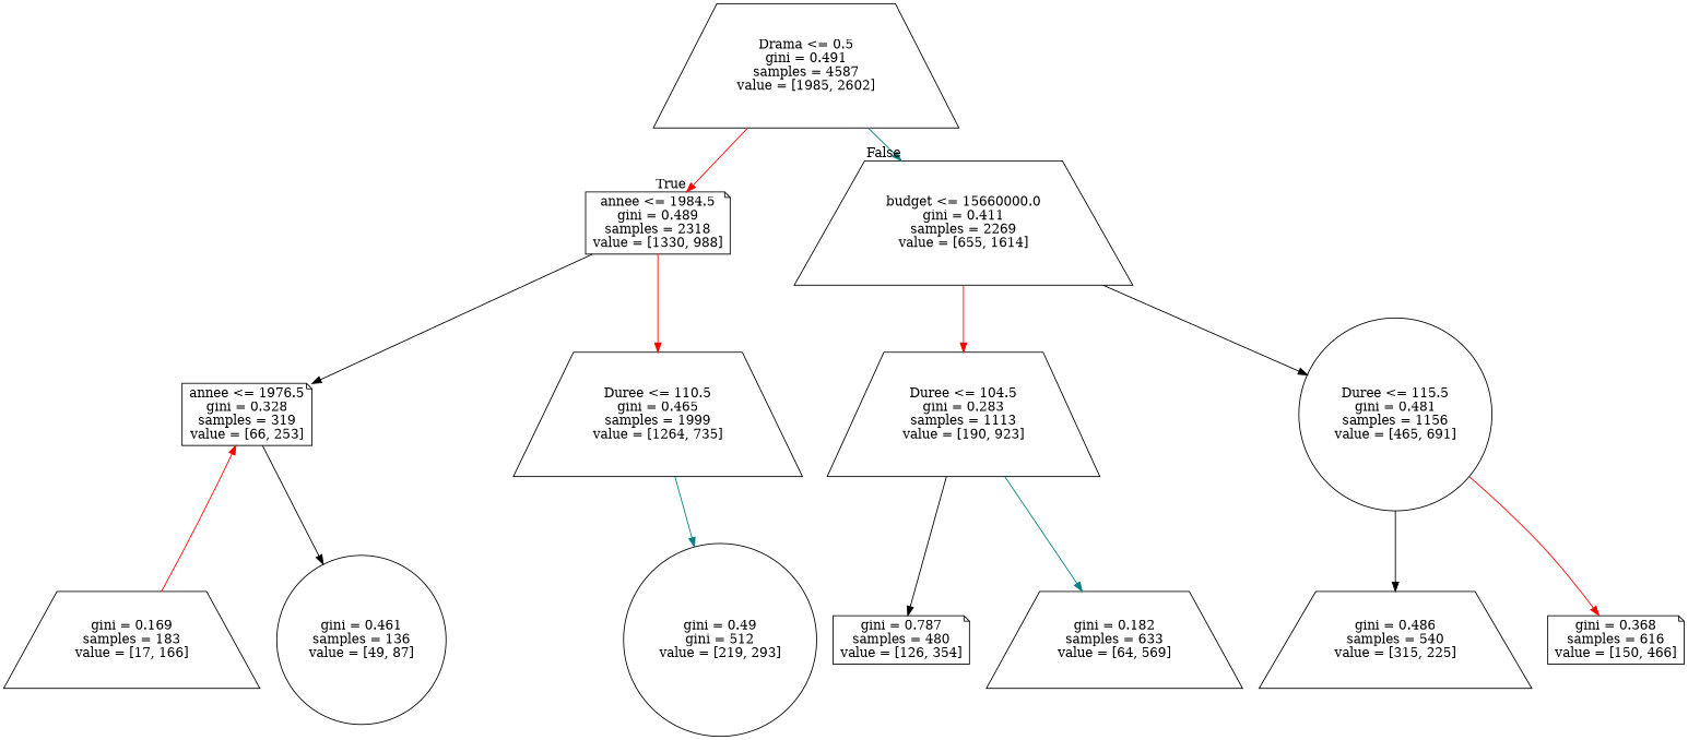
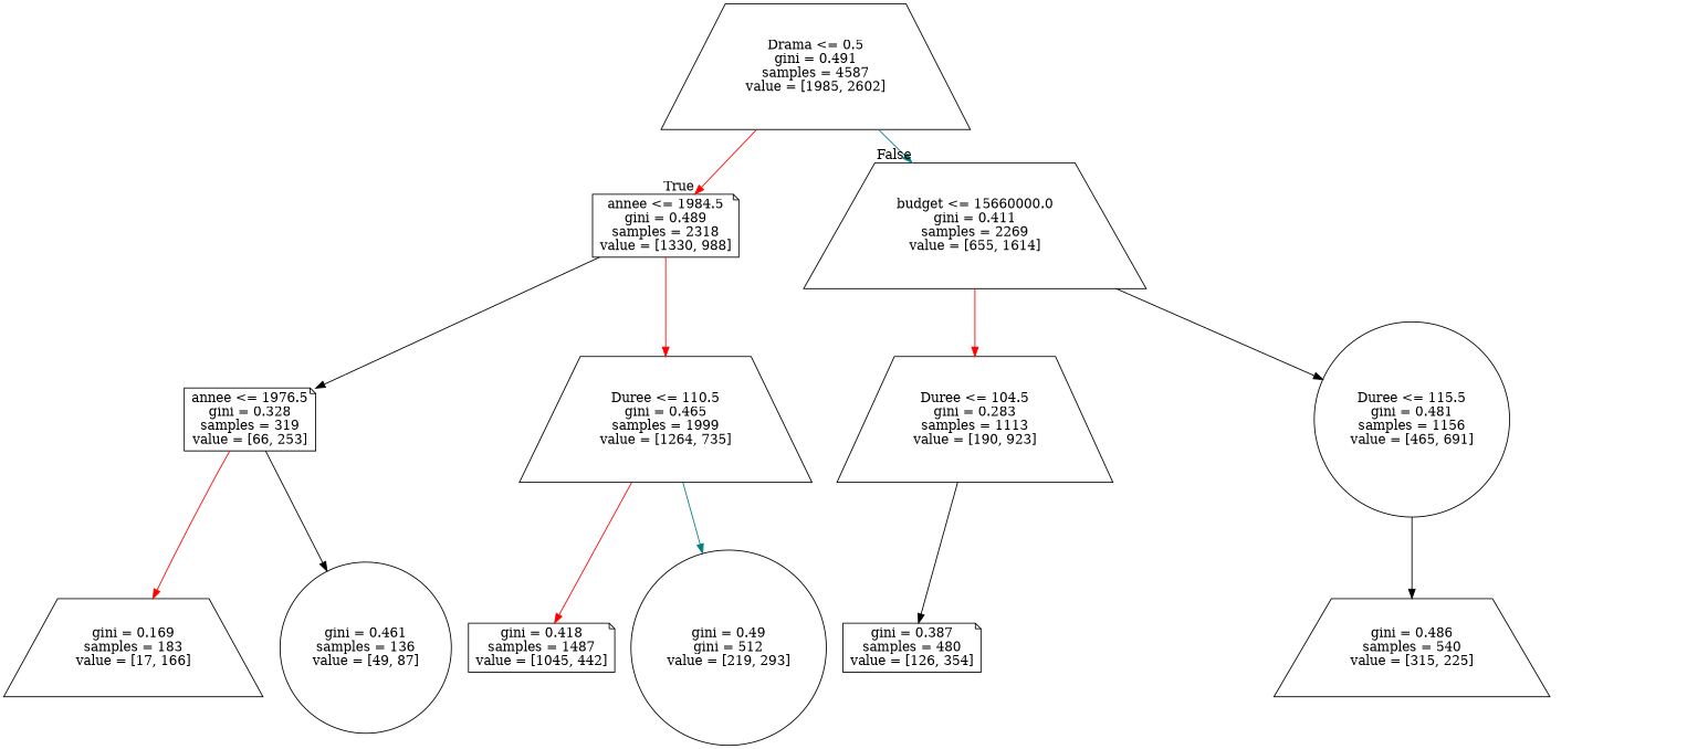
  digraph {
    node [shape=trapezium]
    edge [color=red]
    n1 [label="Drama <= 0.5\ngini = 0.491\nsamples = 4587\nvalue = [1985, 2602]"]
    n2 [label="annee <= 1984.5\ngini = 0.489\nsamples = 2318\nvalue = [1330, 988]" shape=note]
    n3 [label="budget <= 15660000.0\ngini = 0.411\nsamples = 2269\nvalue = [655, 1614]"]
    n4 [label="annee <= 1976.5\ngini = 0.328\nsamples = 319\nvalue = [66, 253]" shape=note]
    n5 [label="Duree <= 110.5\ngini = 0.465\nsamples = 1999\nvalue = [1264, 735]"]
    n6 [label="Duree <= 104.5\ngini = 0.283\nsamples = 1113\nvalue = [190, 923]"]
    n7 [label="Duree <= 115.5\ngini = 0.481\nsamples = 1156\nvalue = [465, 691]" shape=circle]
    n8 [label="gini = 0.169\nsamples = 183\nvalue = [17, 166]"]
    n9 [label="gini = 0.461\nsamples = 136\nvalue = [49, 87]" shape=circle]
+   n10 [label="gini = 0.418\nsamples = 1487\nvalue = [1045, 442]" shape=note]
    n11 [label="gini = 0.49\ngini = 512\nvalue = [219, 293]" shape=circle]
-   n12 [label="gini = 0.787\nsamples = 480\nvalue = [126, 354]" shape=note]
-   n13 [label="gini = 0.182\nsamples = 633\nvalue = [64, 569]"]
+   n12 [label="gini = 0.387\nsamples = 480\nvalue = [126, 354]" shape=note]
    n14 [label="gini = 0.486\nsamples = 540\nvalue = [315, 225]"]
-   n15 [label="gini = 0.368\nsamples = 616\nvalue = [150, 466]" shape=note]
    n1 -> n2 [headlabel=True labelangle=45 labeldistance=2.5]
    n1 -> n3 [color=teal headlabel=False labelangle=-45 labeldistance=2.5]
    n2 -> n4 [color=black]
    n2 -> n5
    n3 -> n6
    n3 -> n7 [color=black]
-   n8 -> n4
+   n4 -> n8
    n4 -> n9 [color=black]
+   n5 -> n10
    n5 -> n11 [color=teal]
    n6 -> n12 [color=black]
-   n6 -> n13 [color=teal]
    n7 -> n14 [color=black]
-   n7 -> n15
  }
